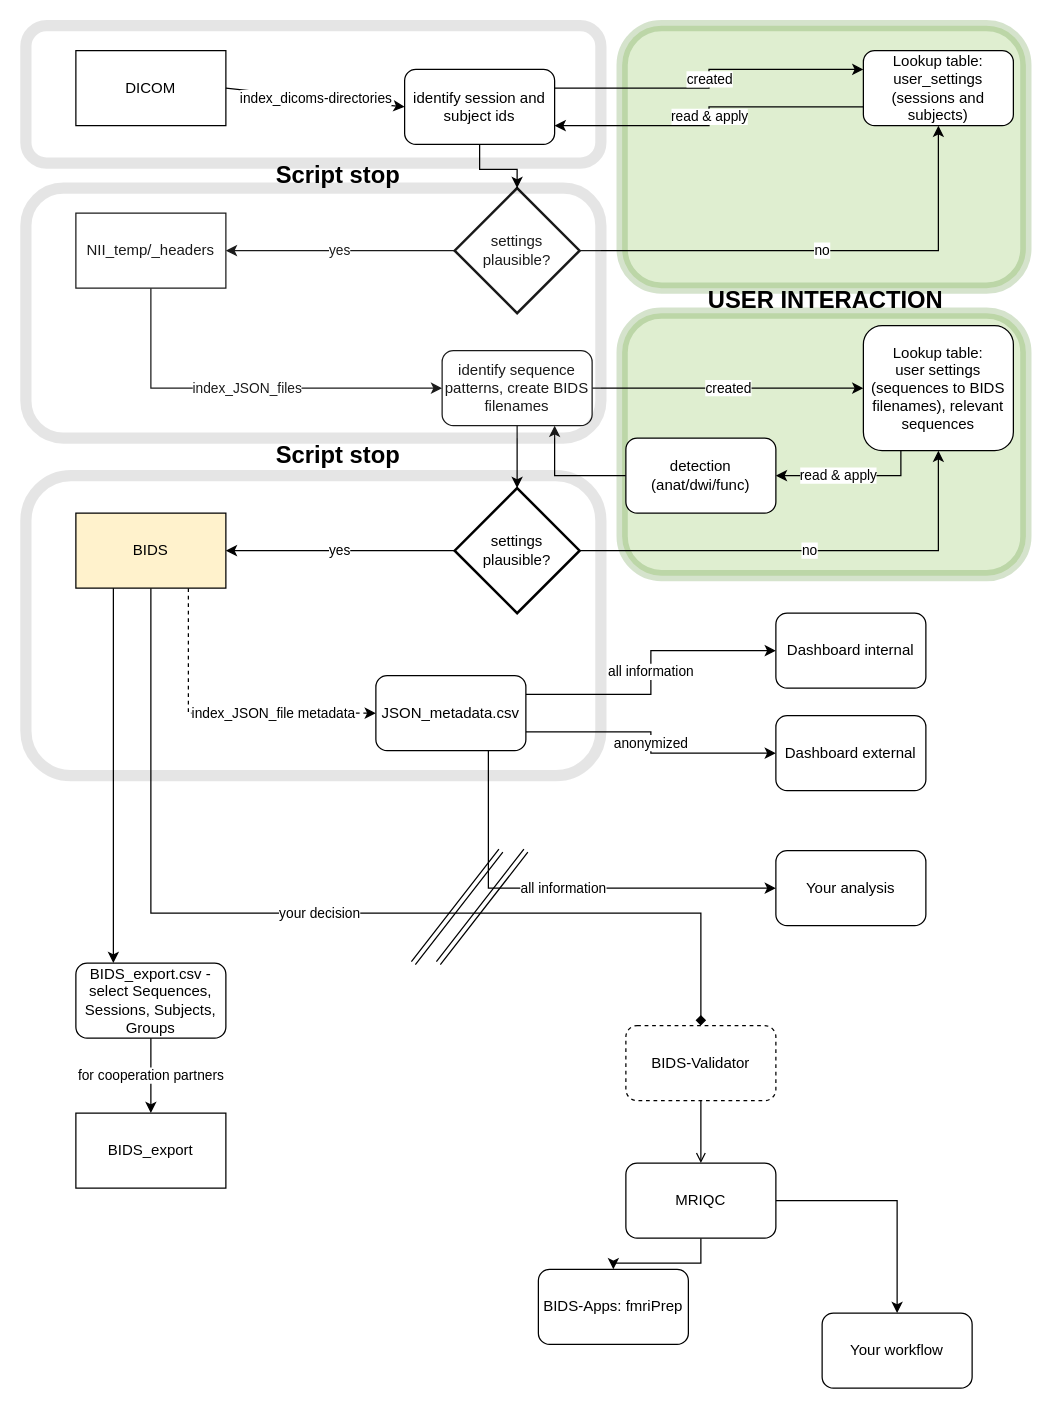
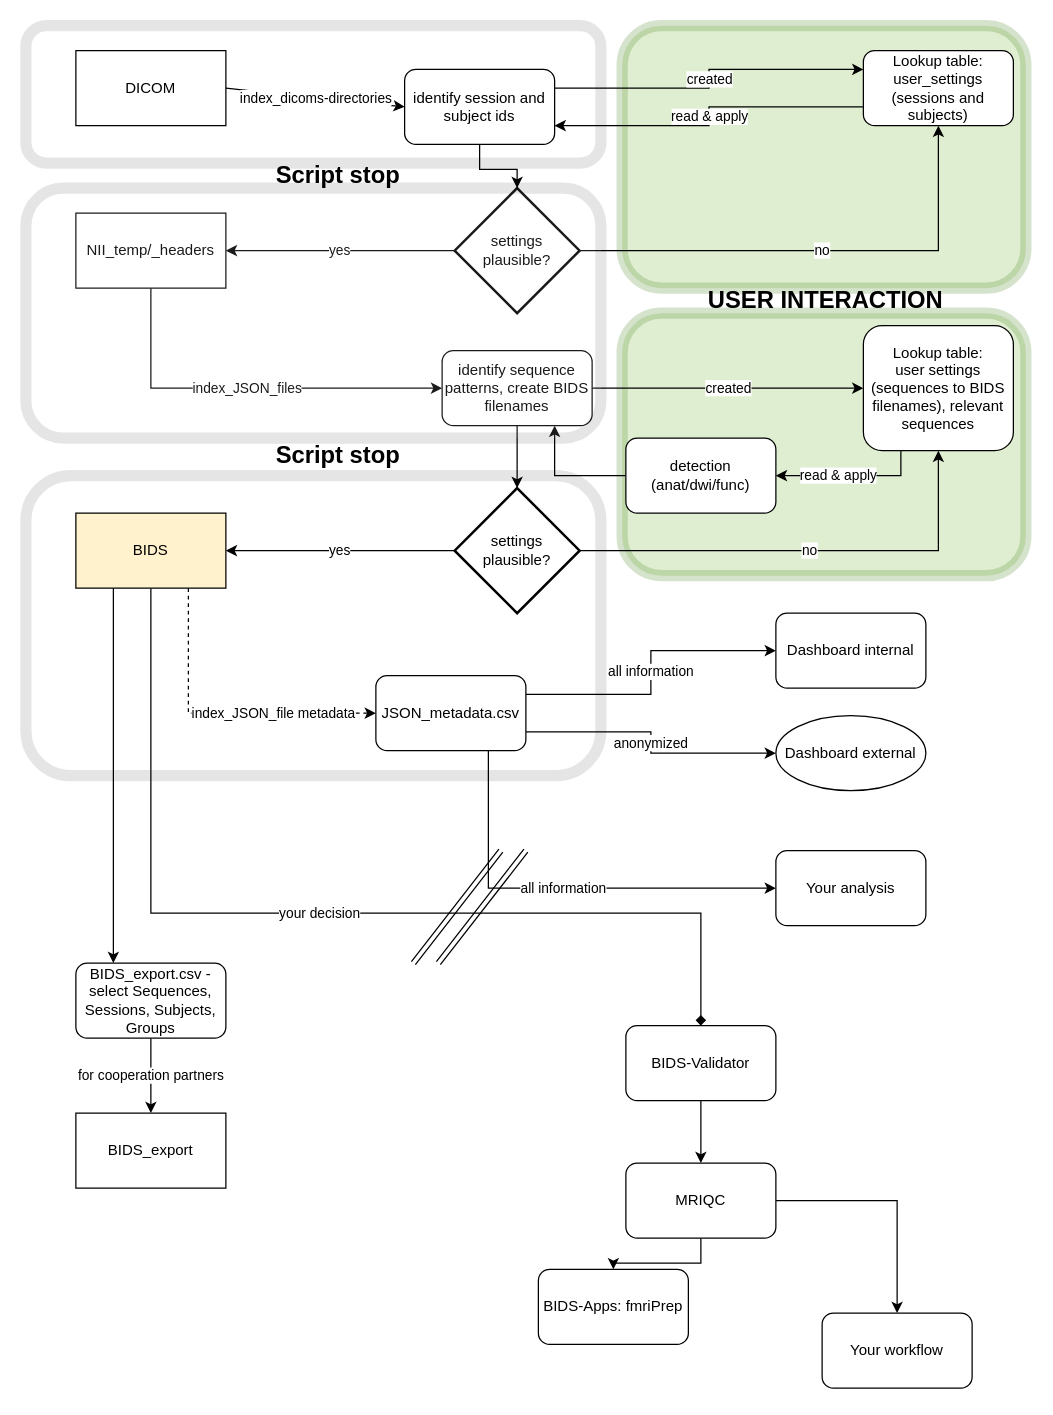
  <mxCell id="0" />
  <mxCell id="1" parent="0" />
  <mxCell id="2" value="" style="rounded=1;whiteSpace=wrap;html=1;glass=0;opacity=10;strokeWidth=9;shadow=0;comic=0;gradientColor=none;labelBorderColor=#000000;" vertex="1" parent="1"><mxGeometry x="20" y="380" width="460" height="240" as="geometry" /></mxCell>
  <mxCell id="3" value="" style="rounded=1;whiteSpace=wrap;html=1;glass=0;opacity=20;strokeWidth=9;shadow=0;comic=0;labelBorderColor=#000000;fillColor=#60a917;strokeColor=#2D7600;fontColor=#ffffff;" vertex="1" parent="1"><mxGeometry x="497" y="250" width="323" height="210" as="geometry" /></mxCell>
  <mxCell id="4" value="" style="rounded=1;whiteSpace=wrap;html=1;glass=0;opacity=20;strokeWidth=9;shadow=0;comic=0;labelBorderColor=#000000;fillColor=#60a917;strokeColor=#2D7600;fontColor=#ffffff;" vertex="1" parent="1"><mxGeometry x="497" y="20" width="323" height="210" as="geometry" /></mxCell>
  <mxCell id="5" value="" style="rounded=1;whiteSpace=wrap;html=1;glass=0;opacity=10;strokeWidth=9;shadow=0;comic=0;gradientColor=none;labelBorderColor=#000000;" vertex="1" parent="1"><mxGeometry x="20" y="20" width="460" height="110" as="geometry" /></mxCell>
  <mxCell id="6" value="DICOM" style="rounded=0;whiteSpace=wrap;html=1;" parent="1" vertex="1"><mxGeometry x="60" y="40" width="120" height="60" as="geometry" /></mxCell>
  <mxCell id="7" value="index_dicoms-directories" style="endArrow=classic;html=1;exitX=1;exitY=0.5;exitDx=0;exitDy=0;entryX=0;entryY=0.5;entryDx=0;entryDy=0;" parent="1" source="6" target="10" edge="1"><mxGeometry width="50" height="50" relative="1" as="geometry"><mxPoint x="60" y="550" as="sourcePoint" /><mxPoint x="100" y="150" as="targetPoint" /></mxGeometry></mxCell>
  <mxCell id="8" value="created" style="edgeStyle=orthogonalEdgeStyle;rounded=0;orthogonalLoop=1;jettySize=auto;html=1;exitX=1;exitY=0.25;exitDx=0;exitDy=0;entryX=0;entryY=0.25;entryDx=0;entryDy=0;" parent="1" source="10" target="12" edge="1"><mxGeometry relative="1" as="geometry" /></mxCell>
  <mxCell id="9" style="edgeStyle=orthogonalEdgeStyle;rounded=0;orthogonalLoop=1;jettySize=auto;html=1;exitX=0.5;exitY=1;exitDx=0;exitDy=0;entryX=0.5;entryY=0;entryDx=0;entryDy=0;entryPerimeter=0;" parent="1" source="10" target="17" edge="1"><mxGeometry relative="1" as="geometry" /></mxCell>
  <mxCell id="10" value="identify session and subject ids" style="rounded=1;whiteSpace=wrap;html=1;" parent="1" vertex="1"><mxGeometry x="323" y="55" width="120" height="60" as="geometry" /></mxCell>
  <mxCell id="11" value="read &amp;amp; apply" style="edgeStyle=orthogonalEdgeStyle;rounded=0;orthogonalLoop=1;jettySize=auto;html=1;exitX=0;exitY=0.75;exitDx=0;exitDy=0;entryX=1;entryY=0.75;entryDx=0;entryDy=0;" parent="1" source="12" target="10" edge="1"><mxGeometry relative="1" as="geometry" /></mxCell>
  <mxCell id="12" value="Lookup table: user_settings (sessions and subjects)" style="rounded=1;whiteSpace=wrap;html=1;" parent="1" vertex="1"><mxGeometry x="690" y="40" width="120" height="60" as="geometry" /></mxCell>
  <mxCell id="13" value="index_JSON_files" style="edgeStyle=orthogonalEdgeStyle;rounded=0;orthogonalLoop=1;jettySize=auto;html=1;exitX=0.5;exitY=1;exitDx=0;exitDy=0;entryX=0;entryY=0.5;entryDx=0;entryDy=0;" parent="1" source="14" target="23" edge="1"><mxGeometry relative="1" as="geometry" /></mxCell>
  <mxCell id="14" value="NII_temp/_headers" style="rounded=0;whiteSpace=wrap;html=1;" parent="1" vertex="1"><mxGeometry x="60" y="170" width="120" height="60" as="geometry" /></mxCell>
  <mxCell id="15" value="yes" style="edgeStyle=orthogonalEdgeStyle;rounded=0;orthogonalLoop=1;jettySize=auto;html=1;exitX=0;exitY=0.5;exitDx=0;exitDy=0;exitPerimeter=0;entryX=1;entryY=0.5;entryDx=0;entryDy=0;" parent="1" source="17" target="14" edge="1"><mxGeometry relative="1" as="geometry" /></mxCell>
  <mxCell id="16" value="no" style="edgeStyle=orthogonalEdgeStyle;rounded=0;orthogonalLoop=1;jettySize=auto;html=1;exitX=1;exitY=0.5;exitDx=0;exitDy=0;exitPerimeter=0;entryX=0.5;entryY=1;entryDx=0;entryDy=0;" parent="1" source="17" target="12" edge="1"><mxGeometry relative="1" as="geometry"><mxPoint x="413" y="100" as="targetPoint" /></mxGeometry></mxCell>
  <mxCell id="17" value="settings plausible?" style="strokeWidth=2;html=1;shape=mxgraph.flowchart.decision;whiteSpace=wrap;" parent="1" vertex="1"><mxGeometry x="363" y="150" width="100" height="100" as="geometry" /></mxCell>
  <mxCell id="18" value="your decision" style="edgeStyle=orthogonalEdgeStyle;rounded=0;orthogonalLoop=1;jettySize=auto;html=1;exitX=0.5;exitY=1;exitDx=0;exitDy=0;entryX=0.5;entryY=0;entryDx=0;entryDy=0;endArrow=diamond;" parent="1" source="20" target="32" edge="1"><mxGeometry relative="1" as="geometry"><mxPoint x="120" y="600" as="targetPoint" /><Array as="points"><mxPoint x="120" y="730" /><mxPoint x="560" y="730" /></Array></mxGeometry></mxCell>
  <mxCell id="19" value="index_JSON_file metadata" style="edgeStyle=orthogonalEdgeStyle;rounded=0;orthogonalLoop=1;jettySize=auto;html=1;exitX=0.75;exitY=1;exitDx=0;exitDy=0;entryX=0;entryY=0.5;entryDx=0;entryDy=0;dashed=1;" parent="1" source="20" target="40" edge="1"><mxGeometry x="0.342" relative="1" as="geometry"><mxPoint as="offset" /></mxGeometry></mxCell>
  <mxCell id="20" value="BIDS" style="rounded=0;whiteSpace=wrap;html=1;fillColor=#fff2cc;" parent="1" vertex="1"><mxGeometry x="60" y="410" width="120" height="60" as="geometry" /></mxCell>
  <mxCell id="21" value="created" style="edgeStyle=orthogonalEdgeStyle;rounded=0;orthogonalLoop=1;jettySize=auto;html=1;exitX=1;exitY=0.5;exitDx=0;exitDy=0;entryX=0;entryY=0.5;entryDx=0;entryDy=0;" parent="1" source="23" target="25" edge="1"><mxGeometry relative="1" as="geometry"><mxPoint x="473" y="295" as="sourcePoint" /><mxPoint x="690" y="290" as="targetPoint" /></mxGeometry></mxCell>
  <mxCell id="22" style="edgeStyle=orthogonalEdgeStyle;rounded=0;orthogonalLoop=1;jettySize=auto;html=1;exitX=0.5;exitY=1;exitDx=0;exitDy=0;" parent="1" source="23" target="28" edge="1"><mxGeometry relative="1" as="geometry" /></mxCell>
  <mxCell id="23" value="identify sequence patterns, create BIDS filenames" style="rounded=1;whiteSpace=wrap;html=1;" parent="1" vertex="1"><mxGeometry x="353" y="280" width="120" height="60" as="geometry" /></mxCell>
  <mxCell id="24" value="read &amp;amp; apply" style="edgeStyle=orthogonalEdgeStyle;rounded=0;orthogonalLoop=1;jettySize=auto;html=1;exitX=0.25;exitY=1;exitDx=0;exitDy=0;entryX=1;entryY=0.5;entryDx=0;entryDy=0;" parent="1" source="25" target="30" edge="1"><mxGeometry x="0.167" relative="1" as="geometry"><mxPoint as="offset" /></mxGeometry></mxCell>
  <mxCell id="25" value="Lookup table: &lt;br&gt;user settings &lt;br&gt;(sequences to BIDS filenames), relevant sequences" style="rounded=1;whiteSpace=wrap;html=1;" parent="1" vertex="1"><mxGeometry x="690" y="260" width="120" height="100" as="geometry" /></mxCell>
  <mxCell id="26" value="no" style="edgeStyle=orthogonalEdgeStyle;rounded=0;orthogonalLoop=1;jettySize=auto;html=1;exitX=1;exitY=0.5;exitDx=0;exitDy=0;exitPerimeter=0;entryX=0.5;entryY=1;entryDx=0;entryDy=0;" parent="1" source="28" target="25" edge="1"><mxGeometry relative="1" as="geometry" /></mxCell>
  <mxCell id="27" value="yes" style="edgeStyle=orthogonalEdgeStyle;rounded=0;orthogonalLoop=1;jettySize=auto;html=1;exitX=0;exitY=0.5;exitDx=0;exitDy=0;exitPerimeter=0;" parent="1" source="28" target="20" edge="1"><mxGeometry relative="1" as="geometry"><mxPoint x="200" y="440" as="targetPoint" /></mxGeometry></mxCell>
  <mxCell id="28" value="settings plausible?" style="strokeWidth=2;html=1;shape=mxgraph.flowchart.decision;whiteSpace=wrap;" parent="1" vertex="1"><mxGeometry x="363" y="390" width="100" height="100" as="geometry" /></mxCell>
  <mxCell id="29" style="edgeStyle=orthogonalEdgeStyle;rounded=0;orthogonalLoop=1;jettySize=auto;html=1;exitX=0;exitY=0.5;exitDx=0;exitDy=0;entryX=0.75;entryY=1;entryDx=0;entryDy=0;" parent="1" source="30" target="23" edge="1"><mxGeometry relative="1" as="geometry" /></mxCell>
  <mxCell id="30" value="detection (anat/dwi/func)" style="rounded=1;whiteSpace=wrap;html=1;" parent="1" vertex="1"><mxGeometry x="500" y="350" width="120" height="60" as="geometry" /></mxCell>
- <mxCell id="31" style="edgeStyle=orthogonalEdgeStyle;rounded=0;orthogonalLoop=1;jettySize=auto;html=1;exitX=0.5;exitY=1;exitDx=0;exitDy=0;entryX=0.5;entryY=0;entryDx=0;entryDy=0;endArrow=open;" parent="1" source="32" target="35" edge="1"><mxGeometry relative="1" as="geometry" /></mxCell>
- <mxCell id="32" value="BIDS-Validator" style="rounded=1;whiteSpace=wrap;html=1;dashed=1;" parent="1" vertex="1"><mxGeometry x="500" y="820" width="120" height="60" as="geometry" /></mxCell>
+ <mxCell id="31" style="edgeStyle=orthogonalEdgeStyle;rounded=0;orthogonalLoop=1;jettySize=auto;html=1;exitX=0.5;exitY=1;exitDx=0;exitDy=0;entryX=0.5;entryY=0;entryDx=0;entryDy=0;" parent="1" source="32" target="35" edge="1"><mxGeometry relative="1" as="geometry" /></mxCell>
+ <mxCell id="32" value="BIDS-Validator" style="rounded=1;whiteSpace=wrap;html=1;" parent="1" vertex="1"><mxGeometry x="500" y="820" width="120" height="60" as="geometry" /></mxCell>
  <mxCell id="33" style="edgeStyle=orthogonalEdgeStyle;rounded=0;orthogonalLoop=1;jettySize=auto;html=1;exitX=0.5;exitY=1;exitDx=0;exitDy=0;entryX=0.5;entryY=0;entryDx=0;entryDy=0;" parent="1" source="35" target="36" edge="1"><mxGeometry relative="1" as="geometry" /></mxCell>
  <mxCell id="34" style="edgeStyle=orthogonalEdgeStyle;rounded=0;orthogonalLoop=1;jettySize=auto;html=1;exitX=1;exitY=0.5;exitDx=0;exitDy=0;" parent="1" source="35" target="37" edge="1"><mxGeometry relative="1" as="geometry" /></mxCell>
  <mxCell id="35" value="MRIQC" style="rounded=1;whiteSpace=wrap;html=1;" parent="1" vertex="1"><mxGeometry x="500" y="930" width="120" height="60" as="geometry" /></mxCell>
  <mxCell id="36" value="BIDS-Apps: fmriPrep" style="rounded=1;whiteSpace=wrap;html=1;" parent="1" vertex="1"><mxGeometry x="430" y="1015" width="120" height="60" as="geometry" /></mxCell>
  <mxCell id="37" value="Your workflow" style="rounded=1;whiteSpace=wrap;html=1;" parent="1" vertex="1"><mxGeometry x="657" y="1050" width="120" height="60" as="geometry" /></mxCell>
  <mxCell id="38" value="all information" style="edgeStyle=orthogonalEdgeStyle;rounded=0;orthogonalLoop=1;jettySize=auto;html=1;exitX=1;exitY=0.25;exitDx=0;exitDy=0;entryX=0;entryY=0.5;entryDx=0;entryDy=0;" parent="1" source="40" target="41" edge="1"><mxGeometry relative="1" as="geometry" /></mxCell>
  <mxCell id="39" value="anonymized" style="edgeStyle=orthogonalEdgeStyle;rounded=0;orthogonalLoop=1;jettySize=auto;html=1;exitX=1;exitY=0.75;exitDx=0;exitDy=0;entryX=0;entryY=0.5;entryDx=0;entryDy=0;" parent="1" source="40" target="42" edge="1"><mxGeometry relative="1" as="geometry" /></mxCell>
  <mxCell id="40" value="JSON_metadata.csv" style="rounded=1;whiteSpace=wrap;html=1;" parent="1" vertex="1"><mxGeometry x="300" y="540" width="120" height="60" as="geometry" /></mxCell>
  <mxCell id="41" value="Dashboard internal" style="rounded=1;whiteSpace=wrap;html=1;" parent="1" vertex="1"><mxGeometry x="620" y="490" width="120" height="60" as="geometry" /></mxCell>
- <mxCell id="42" value="Dashboard external" style="rounded=1;whiteSpace=wrap;html=1;" parent="1" vertex="1"><mxGeometry x="620" y="572" width="120" height="60" as="geometry" /></mxCell>
+ <mxCell id="42" value="Dashboard external" style="ellipse;whiteSpace=wrap;html=1;" parent="1" vertex="1"><mxGeometry x="620" y="572" width="120" height="60" as="geometry" /></mxCell>
  <mxCell id="43" value="" style="shape=link;html=1;" parent="1" edge="1"><mxGeometry width="50" height="50" relative="1" as="geometry"><mxPoint x="330" y="770" as="sourcePoint" /><mxPoint x="400" y="680" as="targetPoint" /></mxGeometry></mxCell>
  <mxCell id="44" value="" style="shape=link;html=1;" parent="1" edge="1"><mxGeometry width="50" height="50" relative="1" as="geometry"><mxPoint x="350" y="770" as="sourcePoint" /><mxPoint x="420" y="680" as="targetPoint" /></mxGeometry></mxCell>
  <mxCell id="45" value="BIDS_export" style="rounded=0;whiteSpace=wrap;html=1;" parent="1" vertex="1"><mxGeometry x="60" y="890" width="120" height="60" as="geometry" /></mxCell>
  <mxCell id="46" value="BIDS_export.csv - select Sequences, Sessions, Subjects, Groups" style="rounded=1;whiteSpace=wrap;html=1;" parent="1" vertex="1"><mxGeometry x="60" y="770" width="120" height="60" as="geometry" /></mxCell>
  <mxCell id="47" value="" style="endArrow=classic;html=1;exitX=0.25;exitY=1;exitDx=0;exitDy=0;entryX=0.25;entryY=0;entryDx=0;entryDy=0;" parent="1" source="20" target="46" edge="1"><mxGeometry width="50" height="50" relative="1" as="geometry"><mxPoint x="50" y="570" as="sourcePoint" /><mxPoint x="100" y="520" as="targetPoint" /></mxGeometry></mxCell>
  <mxCell id="48" value="for cooperation partners" style="endArrow=classic;html=1;exitX=0.5;exitY=1;exitDx=0;exitDy=0;" parent="1" source="46" target="45" edge="1"><mxGeometry width="50" height="50" relative="1" as="geometry"><mxPoint x="270" y="990" as="sourcePoint" /><mxPoint x="320" y="940" as="targetPoint" /></mxGeometry></mxCell>
  <mxCell id="49" value="" style="rounded=1;whiteSpace=wrap;html=1;glass=0;opacity=10;strokeWidth=9;shadow=0;comic=0;gradientColor=none;labelBorderColor=#000000;" vertex="1" parent="1"><mxGeometry x="20" y="150" width="460" height="200" as="geometry" /></mxCell>
  <mxCell id="50" value="USER INTERACTION" style="text;html=1;strokeColor=none;fillColor=none;align=center;verticalAlign=middle;whiteSpace=wrap;rounded=0;shadow=0;glass=0;comic=0;opacity=20;fontStyle=1;fontSize=19;" vertex="1" parent="1"><mxGeometry x="540" y="230" width="240" height="20" as="geometry" /></mxCell>
  <mxCell id="51" value="Script stop" style="text;html=1;strokeColor=none;fillColor=none;align=center;verticalAlign=middle;whiteSpace=wrap;rounded=0;shadow=0;glass=0;comic=0;opacity=20;fontStyle=1;fontSize=19;" vertex="1" parent="1"><mxGeometry x="150" y="130" width="240" height="20" as="geometry" /></mxCell>
  <mxCell id="52" value="Script stop" style="text;html=1;strokeColor=none;fillColor=none;align=center;verticalAlign=middle;whiteSpace=wrap;rounded=0;shadow=0;glass=0;comic=0;opacity=20;fontStyle=1;fontSize=19;" vertex="1" parent="1"><mxGeometry x="150" y="354" width="240" height="20" as="geometry" /></mxCell>
  <mxCell id="53" value="&lt;font style=&quot;font-size: 12px&quot;&gt;Your analysis&lt;/font&gt;" style="rounded=1;whiteSpace=wrap;html=1;shadow=0;glass=0;comic=0;strokeWidth=1;fontSize=12;" vertex="1" parent="1"><mxGeometry x="620" y="680" width="120" height="60" as="geometry" /></mxCell>
  <mxCell id="54" value="all information" style="edgeStyle=orthogonalEdgeStyle;rounded=0;orthogonalLoop=1;jettySize=auto;html=1;exitX=0.75;exitY=1;exitDx=0;exitDy=0;entryX=0;entryY=0.5;entryDx=0;entryDy=0;" edge="1" parent="1" source="40" target="53"><mxGeometry relative="1" as="geometry"><mxPoint x="430" y="580" as="sourcePoint" /><mxPoint x="630" y="620" as="targetPoint" /></mxGeometry></mxCell>
